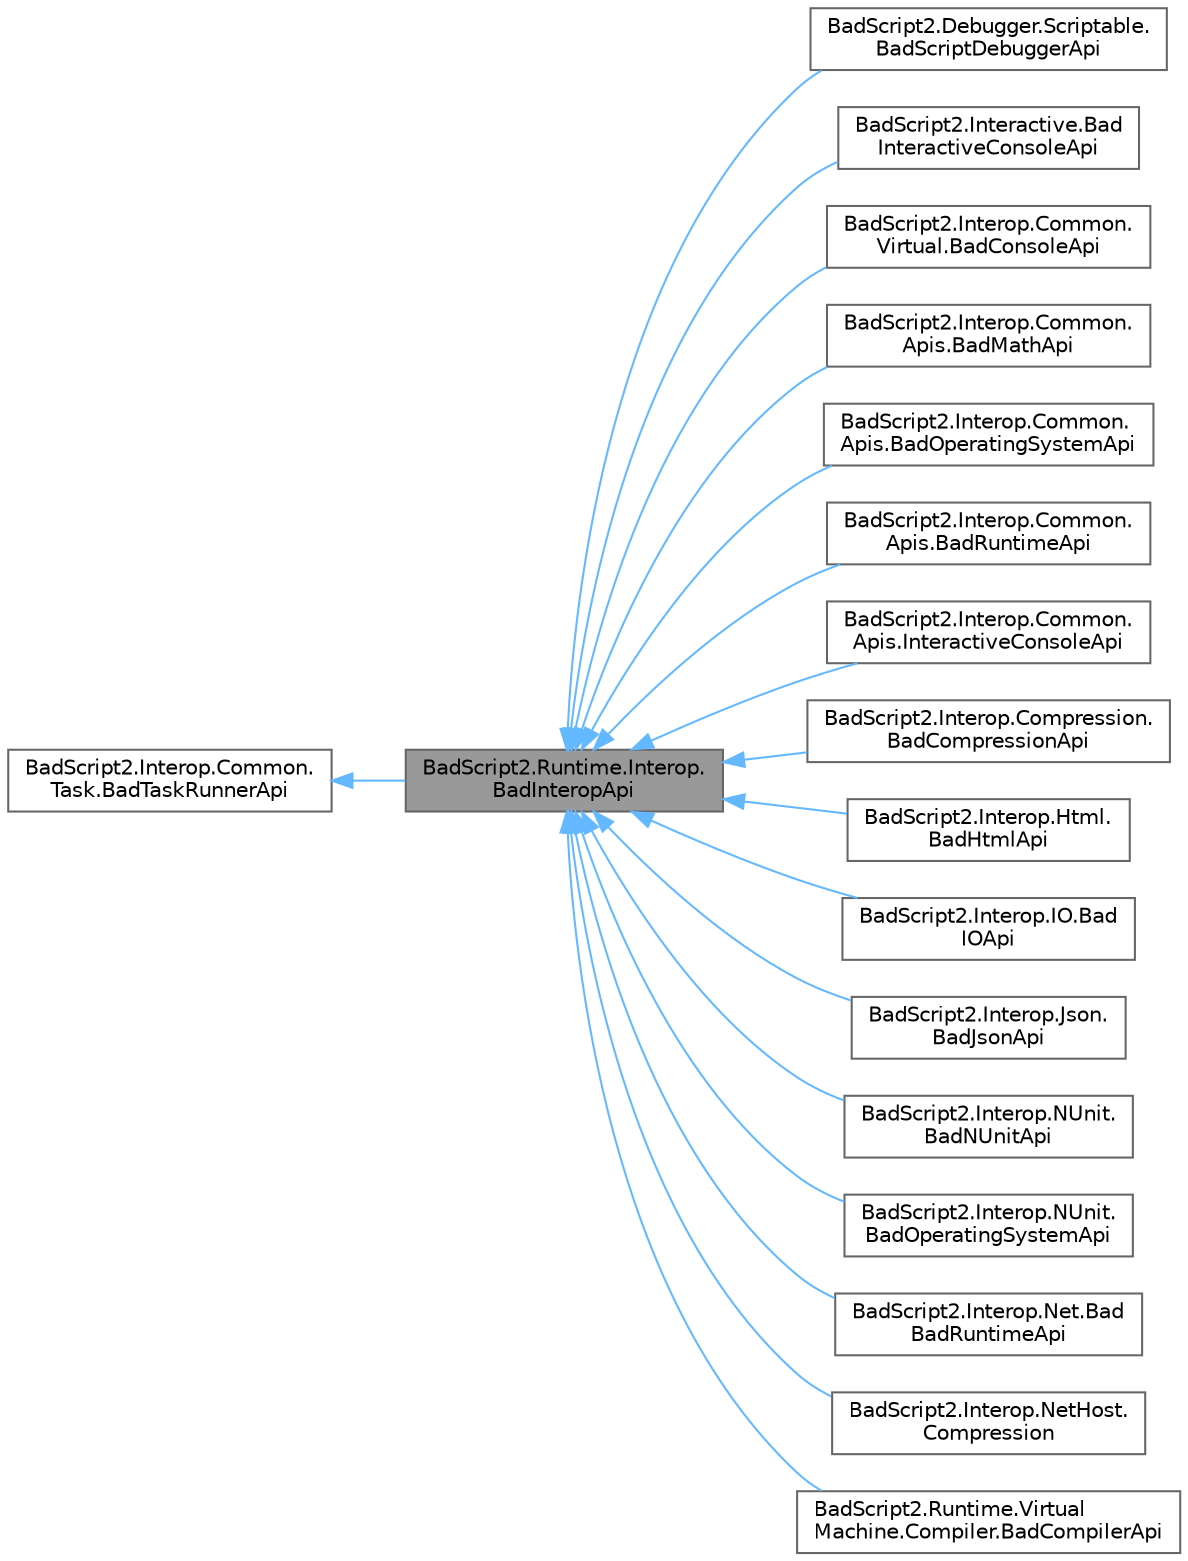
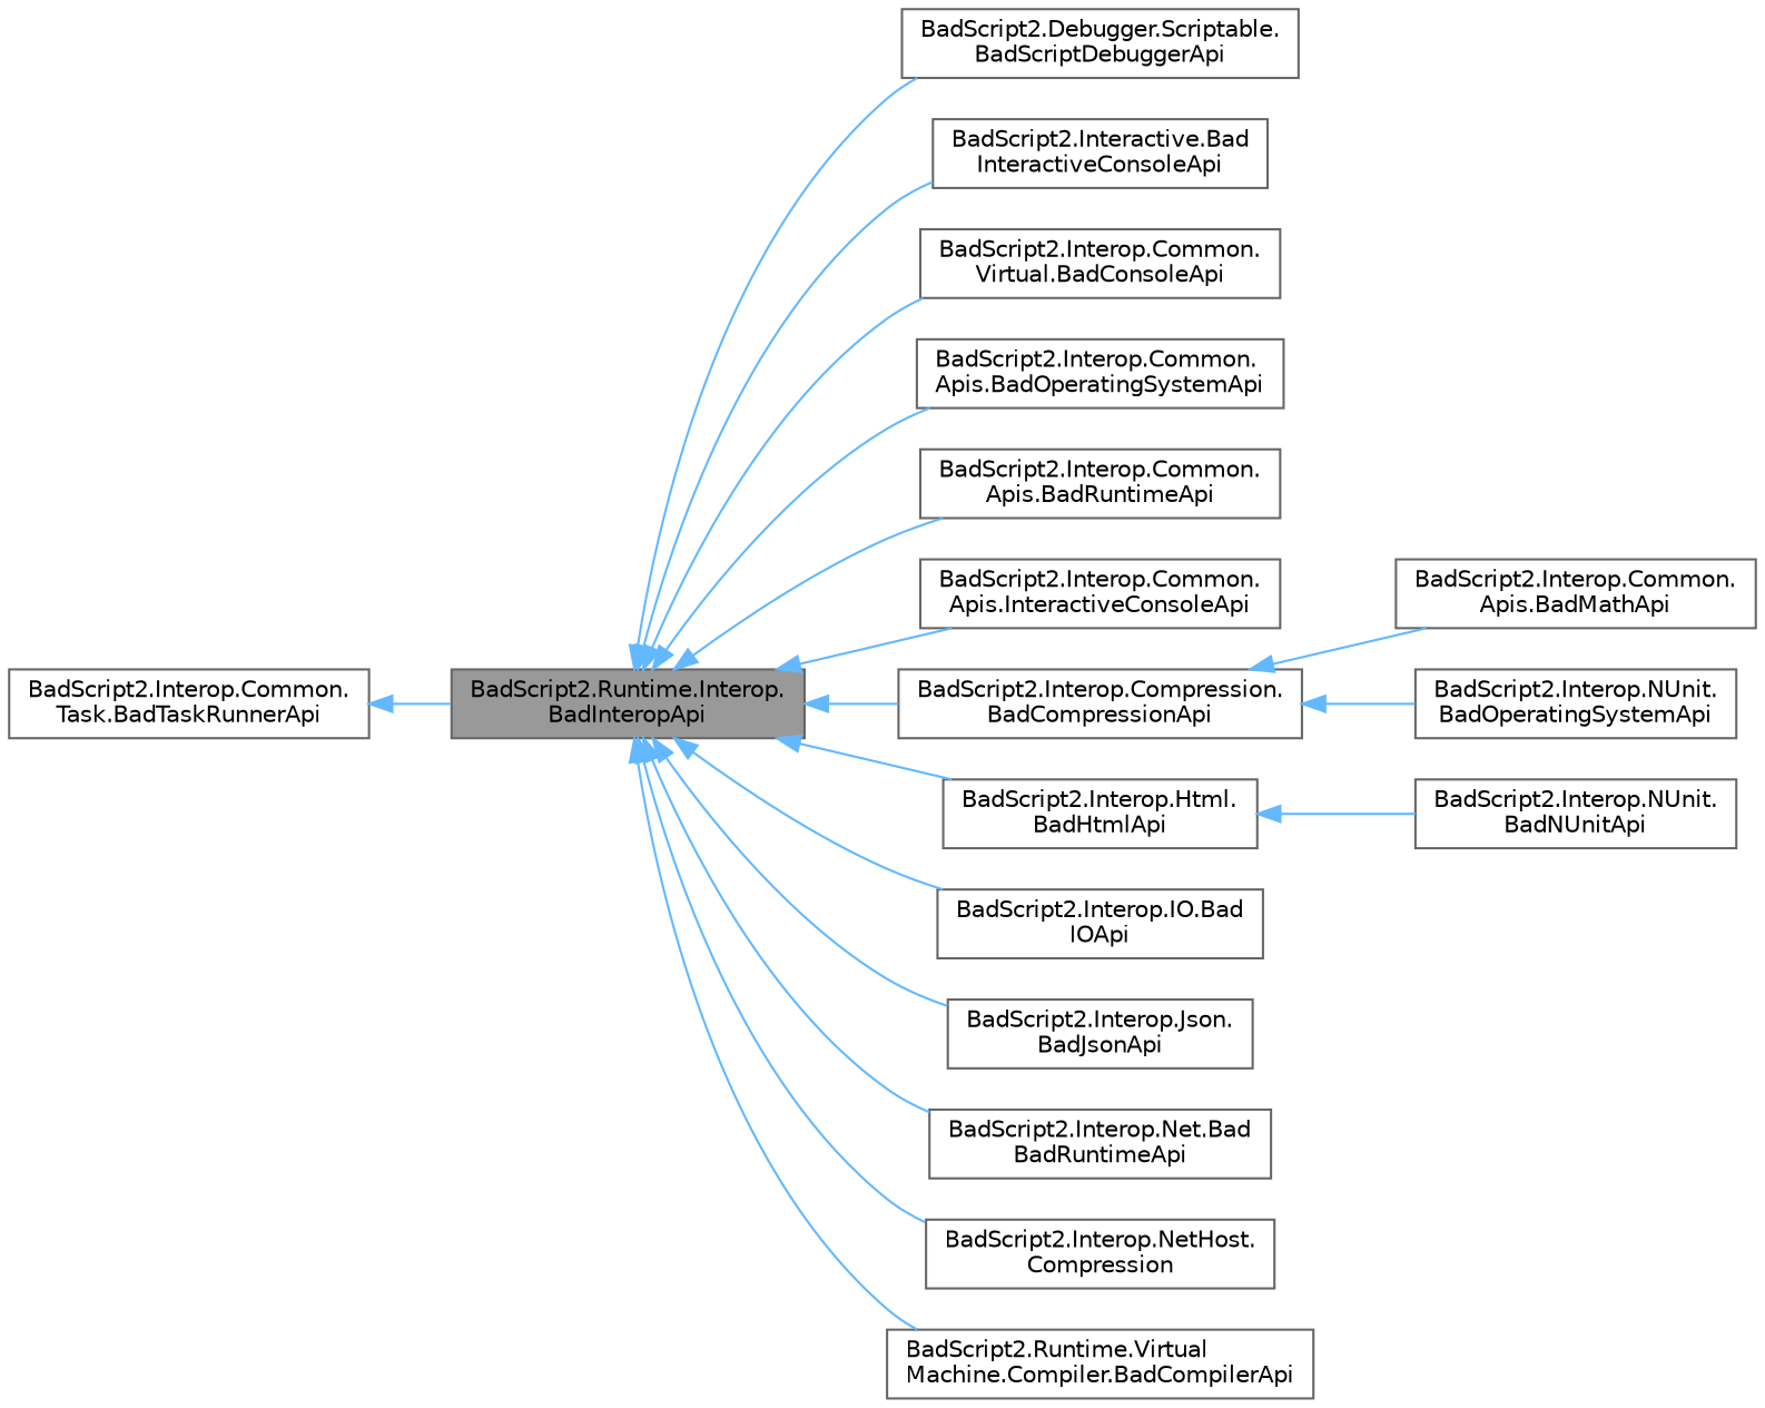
  digraph {
    rankdir=LR
    node [color=gray40 fillcolor=white fontname=Helvetica fontsize=10 shape=box style=filled]
    edge [color=steelblue1 dir=back fontname=Helvetica fontsize=10 labelfontname=Helvetica labelfontsize=10 style=solid]
    n1 [fillcolor=grey60 fontcolor=black height=0.2 label="BadScript2.Runtime.Interop.\lBadInteropApi" width=0.4]
    n2 [height=0.2 label="BadScript2.Debugger.Scriptable.\lBadScriptDebuggerApi" width=0.4]
    n3 [height=0.2 label="BadScript2.Interactive.Bad\lInteractiveConsoleApi" width=0.4]
    n4 [height=0.2 label="BadScript2.Interop.Common.\lVirtual.BadConsoleApi" width=0.4]
    n5 [height=0.2 label="BadScript2.Interop.Common.\lApis.BadMathApi" width=0.4]
    n6 [height=0.2 label="BadScript2.Interop.Common.\lApis.BadOperatingSystemApi" width=0.4]
    n7 [height=0.2 label="BadScript2.Interop.Common.\lApis.BadRuntimeApi" width=0.4]
    n8 [height=0.2 label="BadScript2.Interop.Common.\lApis.InteractiveConsoleApi" width=0.4]
    n9 [height=0.2 label="BadScript2.Interop.Compression.\lBadCompressionApi" width=0.4]
    n10 [height=0.2 label="BadScript2.Interop.Html.\lBadHtmlApi" width=0.4]
    n11 [height=0.2 label="BadScript2.Interop.IO.Bad\lIOApi" width=0.4]
    n12 [height=0.2 label="BadScript2.Interop.Json.\lBadJsonApi" width=0.4]
    n13 [height=0.2 label="BadScript2.Interop.NUnit.\lBadNUnitApi" width=0.4]
    n14 [height=0.2 label="BadScript2.Interop.NUnit.\lBadOperatingSystemApi" width=0.4]
    n15 [height=0.2 label="BadScript2.Interop.Net.Bad\lBadRuntimeApi" width=0.4]
    n16 [height=0.2 label="BadScript2.Interop.NetHost.\lCompression" width=0.4]
    n17 [height=0.2 label="BadScript2.Runtime.Virtual\lMachine.Compiler.BadCompilerApi" width=0.4]
    n18 [height=0.2 label="BadScript2.Interop.Common.\lTask.BadTaskRunnerApi" width=0.4]
    n1 -> n2
    n1 -> n3
    n1 -> n4
-   n1 -> n5
+   n9 -> n5
    n1 -> n6
    n1 -> n7
    n1 -> n8
    n1 -> n9
    n1 -> n10
    n1 -> n11
    n1 -> n12
-   n1 -> n13
-   n1 -> n14
+   n10 -> n13
+   n9 -> n14
    n1 -> n15
    n1 -> n16
    n1 -> n17
    n18 -> n1
  }
